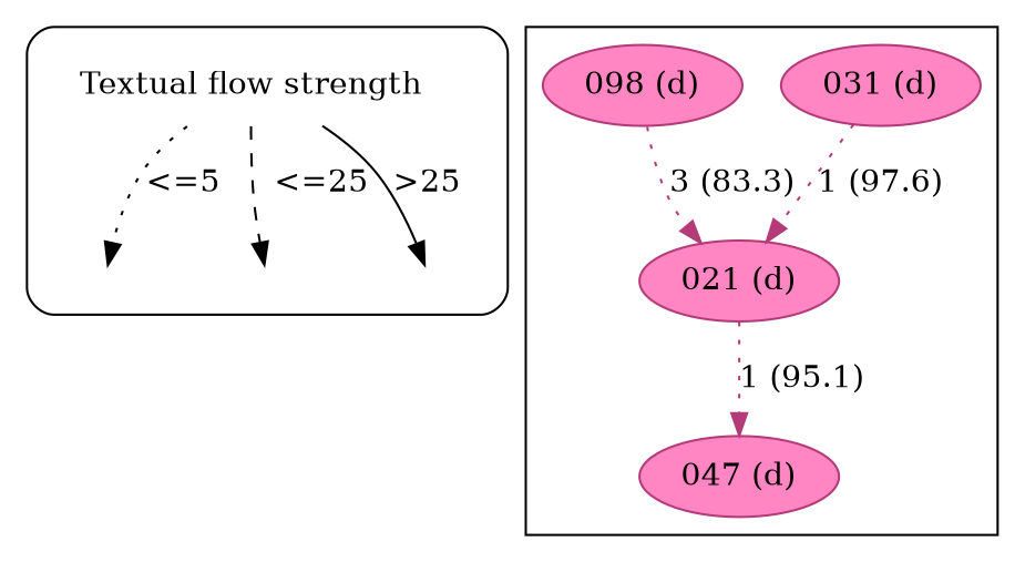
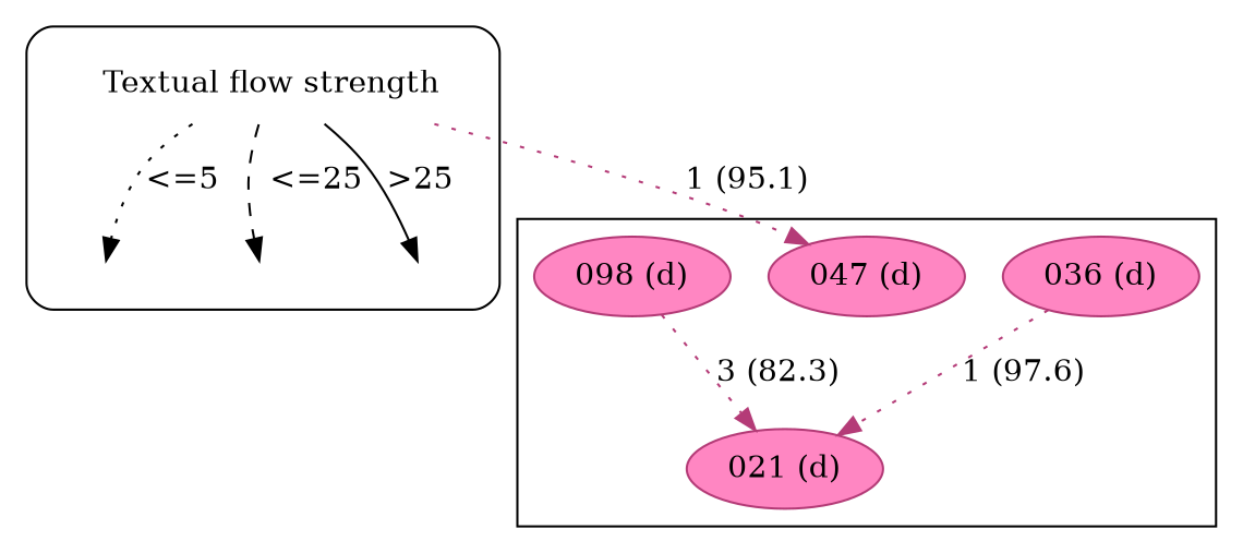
  strict digraph {
    node [style=filled]
    edge [style=dotted]
    n1 [label="Textual flow strength" shape=plaintext style=""]
    leg_e1 [fixedsize=True height=0.2 style=invis]
    leg_e2 [fixedsize=True height=0.2 style=invis]
    leg_e3 [fixedsize=True height=0.2 style=invis]
    n5 [color="#b43b77" fillcolor="#FF86C2" label="021 (d)"]
-   n6 [color="#b43b77" fillcolor="#FF86C2" label="031 (d)"]
+   n6 [color="#b43b77" fillcolor="#FF86C2" label="036 (d)"]
    n7 [color="#b43b77" fillcolor="#FF86C2" label="047 (d)"]
    n8 [color="#b43b77" fillcolor="#FF86C2" label="098 (d)"]
    subgraph cluster_1 {
      style=rounded
      n1
      leg_e1
      leg_e2
      leg_e3
    }
    subgraph cluster_2 {
      n5
      n6
      n7
      n8
    }
    n1 -> leg_e1 [label="<=5  "]
    n1 -> leg_e2 [label="  <=25" style=dashed]
    n1 -> leg_e3 [label=">25" style=solid]
-   n5 -> n7 [color="#b43b77" label="1 (95.1)"]
+   n1 -> n7 [color="#b43b77" label="1 (95.1)"]
    n6 -> n5 [color="#b43b77" label="1 (97.6)"]
-   n8 -> n5 [color="#b43b77" label="3 (83.3)"]
+   n8 -> n5 [color="#b43b77" label="3 (82.3)"]
  }
